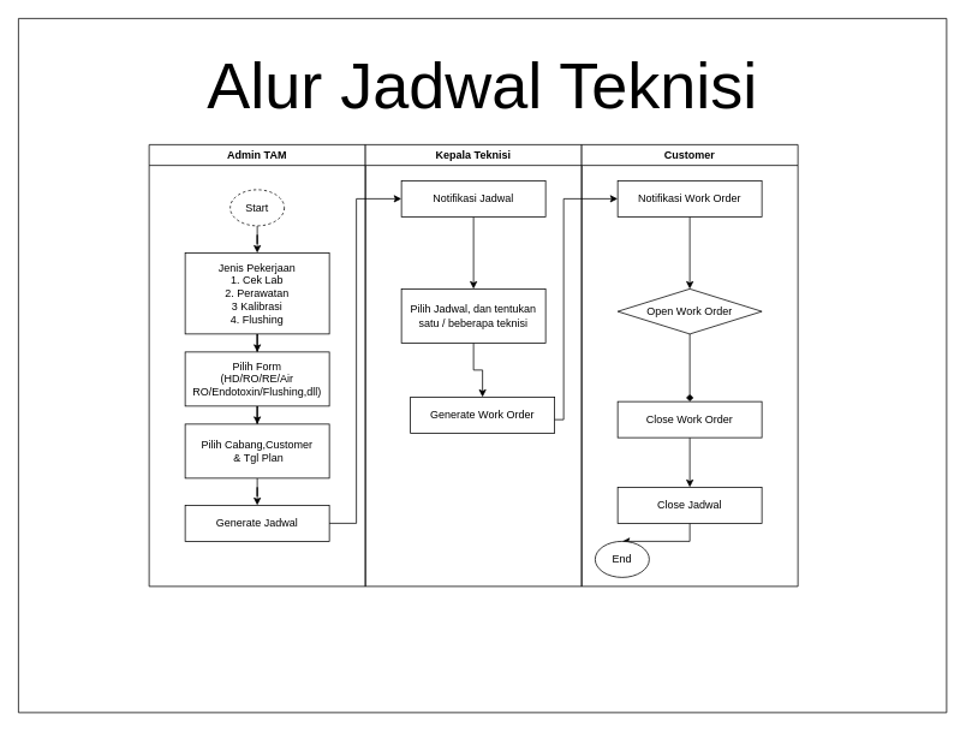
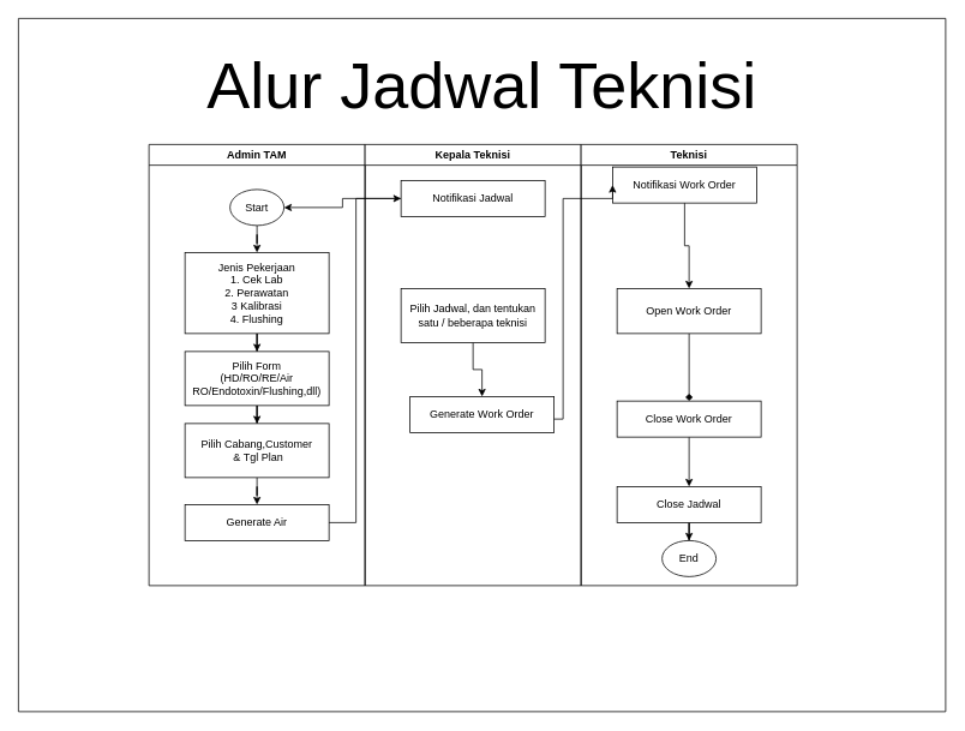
  <mxCell id="0" />
  <mxCell id="1" parent="0" />
  <mxCell id="2" value="" style="swimlane;startSize=0;" parent="1" vertex="1"><mxGeometry x="20" y="20" width="1030" height="770" as="geometry" /></mxCell>
  <mxCell id="3" value="Admin TAM" style="swimlane;" parent="2" vertex="1"><mxGeometry x="145" y="140" width="240" height="490" as="geometry" /></mxCell>
  <mxCell id="4" value="" style="edgeStyle=orthogonalEdgeStyle;rounded=0;orthogonalLoop=1;jettySize=auto;html=1;" parent="3" source="5" target="7" edge="1"><mxGeometry relative="1" as="geometry" /></mxCell>
- <mxCell id="5" value="Start" style="ellipse;whiteSpace=wrap;html=1;dashed=1;" parent="3" vertex="1"><mxGeometry x="90" y="50" width="60" height="40" as="geometry" /></mxCell>
+ <mxCell id="5" value="Start" style="ellipse;whiteSpace=wrap;html=1;" parent="3" vertex="1"><mxGeometry x="90" y="50" width="60" height="40" as="geometry" /></mxCell>
  <mxCell id="6" value="" style="edgeStyle=orthogonalEdgeStyle;rounded=0;orthogonalLoop=1;jettySize=auto;html=1;" parent="3" source="7" target="9" edge="1"><mxGeometry relative="1" as="geometry" /></mxCell>
  <mxCell id="7" value="Jenis Pekerjaan&lt;br&gt;1. Cek Lab&lt;br&gt;2. Perawatan&lt;br&gt;3 Kalibrasi&lt;br&gt;4. Flushing" style="rounded=0;whiteSpace=wrap;html=1;" parent="3" vertex="1"><mxGeometry x="40" y="120" width="160" height="90" as="geometry" /></mxCell>
  <mxCell id="8" value="" style="edgeStyle=orthogonalEdgeStyle;rounded=0;orthogonalLoop=1;jettySize=auto;html=1;" parent="3" source="9" target="11" edge="1"><mxGeometry relative="1" as="geometry" /></mxCell>
  <mxCell id="9" value="Pilih Form&lt;br&gt;(HD/RO/RE/Air RO/Endotoxin/Flushing,dll)" style="rounded=0;whiteSpace=wrap;html=1;" parent="3" vertex="1"><mxGeometry x="40" y="230" width="160" height="60" as="geometry" /></mxCell>
  <mxCell id="10" value="" style="edgeStyle=orthogonalEdgeStyle;rounded=0;orthogonalLoop=1;jettySize=auto;html=1;" parent="3" source="11" target="12" edge="1"><mxGeometry relative="1" as="geometry" /></mxCell>
  <mxCell id="11" value="Pilih Cabang,Customer&lt;br&gt;&amp;nbsp;&amp;amp; Tgl Plan" style="rounded=0;whiteSpace=wrap;html=1;" parent="3" vertex="1"><mxGeometry x="40" y="310" width="160" height="60" as="geometry" /></mxCell>
- <mxCell id="12" value="Generate Jadwal" style="rounded=0;whiteSpace=wrap;html=1;" parent="3" vertex="1"><mxGeometry x="40" y="400" width="160" height="40" as="geometry" /></mxCell>
+ <mxCell id="12" value="Generate Air" style="rounded=0;whiteSpace=wrap;html=1;" parent="3" vertex="1"><mxGeometry x="40" y="400" width="160" height="40" as="geometry" /></mxCell>
  <mxCell id="13" value="Kepala Teknisi" style="swimlane;" parent="2" vertex="1"><mxGeometry x="385" y="140" width="240" height="490" as="geometry" /></mxCell>
- <mxCell id="14" value="" style="edgeStyle=orthogonalEdgeStyle;rounded=0;orthogonalLoop=1;jettySize=auto;html=1;" parent="13" source="15" target="17" edge="1"><mxGeometry relative="1" as="geometry" /></mxCell>
+ <mxCell id="14" value="" style="edgeStyle=orthogonalEdgeStyle;rounded=0;orthogonalLoop=1;jettySize=auto;html=1;" parent="13" source="15" target="5" edge="1"><mxGeometry relative="1" as="geometry" /></mxCell>
  <mxCell id="15" value="Notifikasi Jadwal" style="rounded=0;whiteSpace=wrap;html=1;" parent="13" vertex="1"><mxGeometry x="40" y="40" width="160" height="40" as="geometry" /></mxCell>
  <mxCell id="16" value="" style="edgeStyle=orthogonalEdgeStyle;rounded=0;orthogonalLoop=1;jettySize=auto;html=1;" parent="13" source="17" target="18" edge="1"><mxGeometry relative="1" as="geometry" /></mxCell>
  <mxCell id="17" value="Pilih Jadwal, dan tentukan satu / beberapa teknisi" style="rounded=0;whiteSpace=wrap;html=1;" parent="13" vertex="1"><mxGeometry x="40" y="160" width="160" height="60" as="geometry" /></mxCell>
  <mxCell id="18" value="Generate Work Order" style="rounded=0;whiteSpace=wrap;html=1;" parent="13" vertex="1"><mxGeometry x="50" y="280" width="160" height="40" as="geometry" /></mxCell>
- <mxCell id="19" value="Customer" style="swimlane;" parent="2" vertex="1"><mxGeometry x="625" y="140" width="240" height="490" as="geometry" /></mxCell>
+ <mxCell id="19" value="Teknisi" style="swimlane;" parent="2" vertex="1"><mxGeometry x="625" y="140" width="240" height="490" as="geometry" /></mxCell>
  <mxCell id="20" value="" style="edgeStyle=orthogonalEdgeStyle;rounded=0;orthogonalLoop=1;jettySize=auto;html=1;" parent="19" source="21" target="23" edge="1"><mxGeometry relative="1" as="geometry" /></mxCell>
- <mxCell id="21" value="Notifikasi Work Order" style="rounded=0;whiteSpace=wrap;html=1;" parent="19" vertex="1"><mxGeometry x="40" y="40" width="160" height="40" as="geometry" /></mxCell>
+ <mxCell id="21" value="Notifikasi Work Order" style="rounded=0;whiteSpace=wrap;html=1;" parent="19" vertex="1"><mxGeometry x="35" y="25" width="160" height="40" as="geometry" /></mxCell>
  <mxCell id="22" value="" style="edgeStyle=orthogonalEdgeStyle;rounded=0;orthogonalLoop=1;jettySize=auto;html=1;endArrow=diamond;" parent="19" source="23" target="25" edge="1"><mxGeometry relative="1" as="geometry" /></mxCell>
- <mxCell id="23" value="Open Work Order" style="rhombus;whiteSpace=wrap;html=1;" parent="19" vertex="1"><mxGeometry x="40" y="160" width="160" height="50" as="geometry" /></mxCell>
+ <mxCell id="23" value="Open Work Order" style="rounded=0;whiteSpace=wrap;html=1;" parent="19" vertex="1"><mxGeometry x="40" y="160" width="160" height="50" as="geometry" /></mxCell>
  <mxCell id="24" value="" style="edgeStyle=orthogonalEdgeStyle;rounded=0;orthogonalLoop=1;jettySize=auto;html=1;" parent="19" source="25" target="27" edge="1"><mxGeometry relative="1" as="geometry" /></mxCell>
  <mxCell id="25" value="Close Work Order" style="rounded=0;whiteSpace=wrap;html=1;" parent="19" vertex="1"><mxGeometry x="40" y="285" width="160" height="40" as="geometry" /></mxCell>
  <mxCell id="26" value="" style="edgeStyle=orthogonalEdgeStyle;rounded=0;orthogonalLoop=1;jettySize=auto;html=1;fontSize=12;" edge="1" parent="19" source="27" target="28"><mxGeometry relative="1" as="geometry" /></mxCell>
  <mxCell id="27" value="Close Jadwal" style="rounded=0;whiteSpace=wrap;html=1;" parent="19" vertex="1"><mxGeometry x="40" y="380" width="160" height="40" as="geometry" /></mxCell>
- <mxCell id="28" value="End" style="ellipse;whiteSpace=wrap;html=1;" vertex="1" parent="19"><mxGeometry x="15" y="440" width="60" height="40" as="geometry" /></mxCell>
+ <mxCell id="28" value="End" style="ellipse;whiteSpace=wrap;html=1;" vertex="1" parent="19"><mxGeometry x="90" y="440" width="60" height="40" as="geometry" /></mxCell>
  <mxCell id="29" style="edgeStyle=orthogonalEdgeStyle;rounded=0;orthogonalLoop=1;jettySize=auto;html=1;entryX=0;entryY=0.5;entryDx=0;entryDy=0;" parent="2" source="12" target="15" edge="1"><mxGeometry relative="1" as="geometry"><Array as="points"><mxPoint x="375" y="560" /><mxPoint x="375" y="200" /></Array></mxGeometry></mxCell>
  <mxCell id="30" style="edgeStyle=orthogonalEdgeStyle;rounded=0;orthogonalLoop=1;jettySize=auto;html=1;entryX=0;entryY=0.5;entryDx=0;entryDy=0;" parent="2" source="18" target="21" edge="1"><mxGeometry relative="1" as="geometry"><Array as="points"><mxPoint x="605" y="445" /><mxPoint x="605" y="200" /></Array></mxGeometry></mxCell>
  <mxCell id="31" value="Alur Jadwal Teknisi" style="text;html=1;strokeColor=none;fillColor=none;align=center;verticalAlign=middle;whiteSpace=wrap;rounded=0;fontSize=72;" parent="2" vertex="1"><mxGeometry x="50" y="60" width="930" height="30" as="geometry" /></mxCell>
